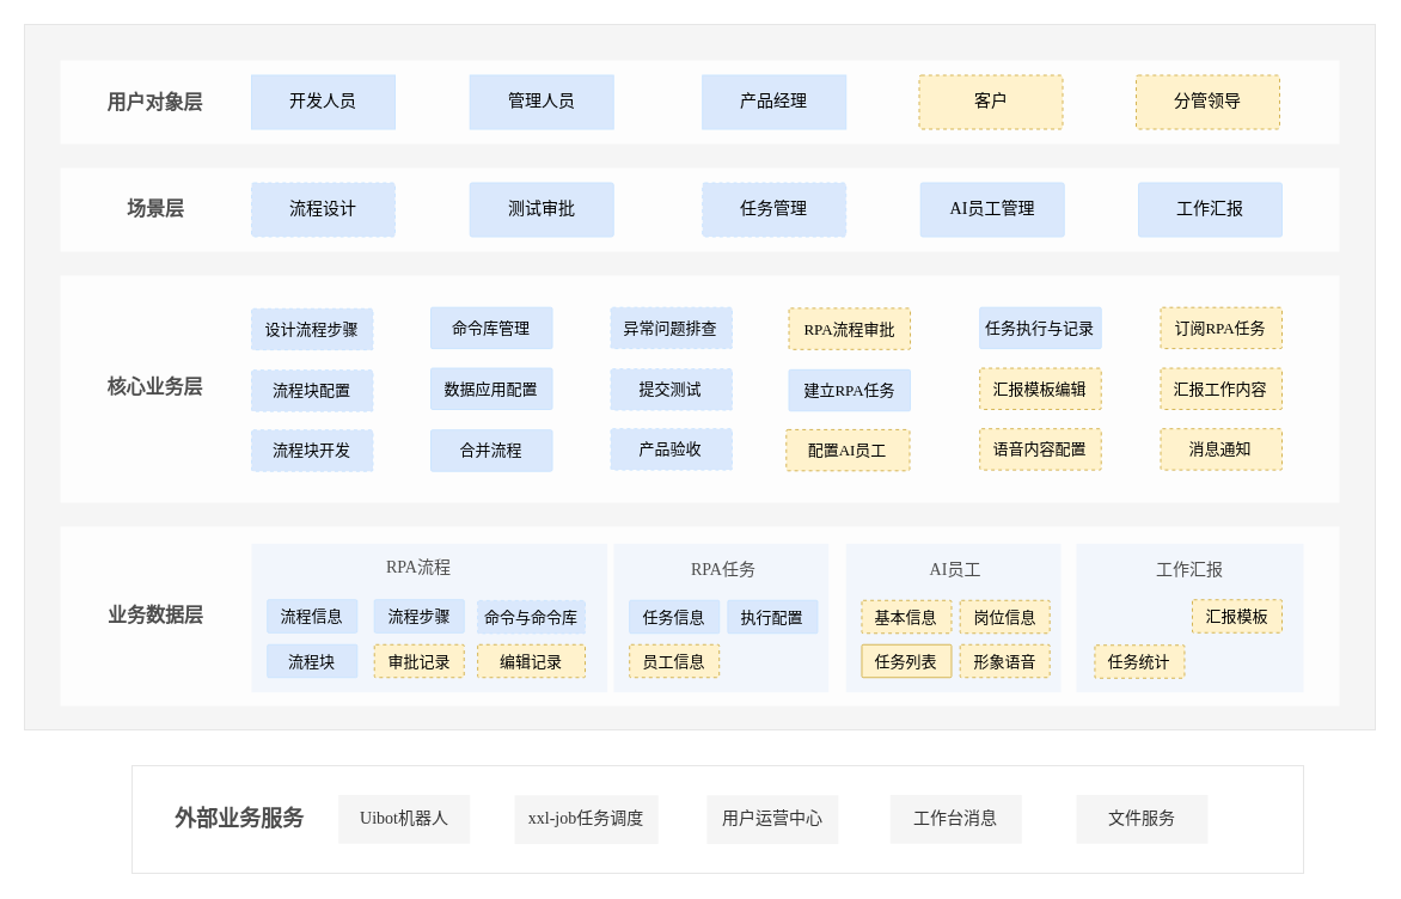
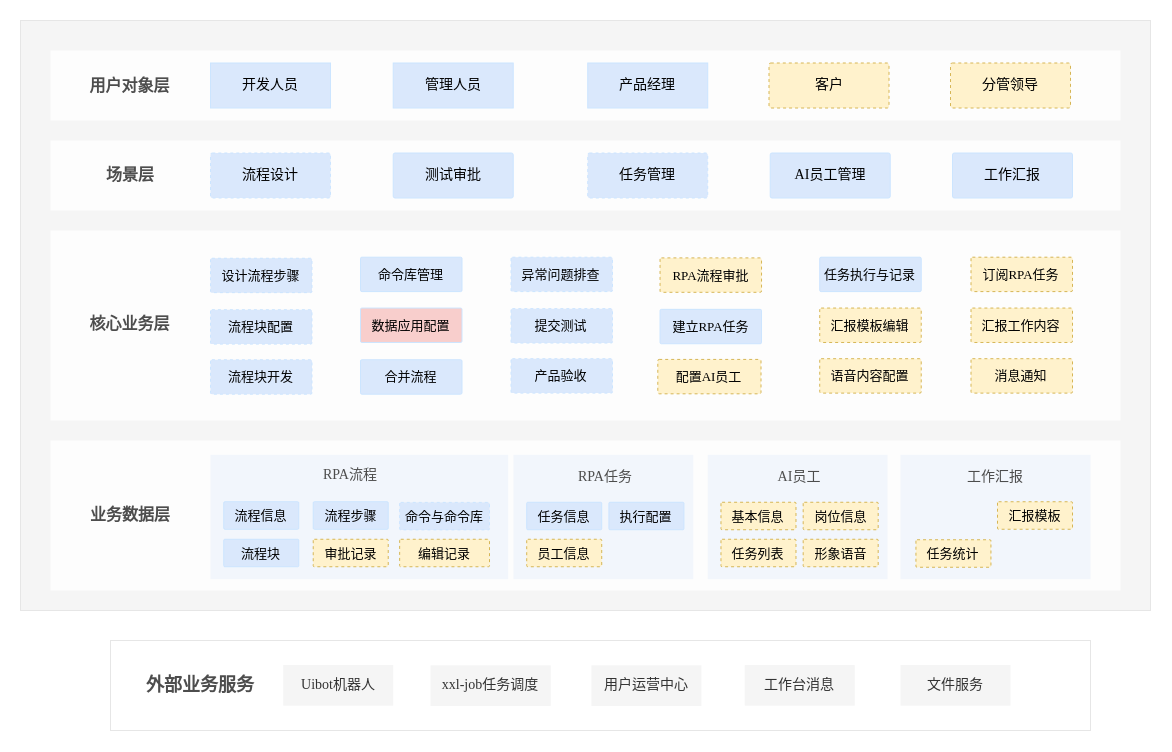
  <mxCell id="0" />
  <mxCell id="1" parent="0" />
  <mxCell id="2" value="" style="rounded=0;whiteSpace=wrap;html=1;fillColor=#f5f5f5;strokeColor=#E6E6E6;gradientDirection=south;sketch=0;fontColor=#333333;fontFamily=阿里巴巴普惠体;" parent="1" vertex="1"><mxGeometry x="20" y="20" width="1130" height="590" as="geometry" /></mxCell>
  <mxCell id="3" value="" style="rounded=1;whiteSpace=wrap;html=1;fontSize=14;strokeColor=none;arcSize=0;shadow=0;opacity=80;fontFamily=阿里巴巴普惠体;" parent="1" vertex="1"><mxGeometry x="50" y="50" width="1070" height="70" as="geometry" /></mxCell>
  <mxCell id="4" value="用户对象层" style="text;html=1;strokeColor=none;fillColor=none;align=center;verticalAlign=middle;whiteSpace=wrap;rounded=0;fontSize=16;fontStyle=1;fontColor=#4D4D4D;fontFamily=阿里巴巴普惠体;" parent="1" vertex="1"><mxGeometry x="78.39" y="70" width="102.5" height="30" as="geometry" /></mxCell>
  <mxCell id="5" value="开发人员" style="rounded=1;whiteSpace=wrap;html=1;fontSize=14;arcSize=0;fillColor=#dae8fc;strokeColor=#CCE5FF;fontStyle=0;fontFamily=阿里巴巴普惠体;" parent="1" vertex="1"><mxGeometry x="210" y="62.5" width="120" height="45" as="geometry" /></mxCell>
  <mxCell id="6" value="管理人员" style="rounded=1;whiteSpace=wrap;html=1;fontSize=14;arcSize=0;fillColor=#dae8fc;strokeColor=#CCE5FF;fontStyle=0;fontFamily=阿里巴巴普惠体;" parent="1" vertex="1"><mxGeometry x="392.73" y="62.5" width="120" height="45" as="geometry" /></mxCell>
  <mxCell id="7" value="产品经理" style="rounded=1;whiteSpace=wrap;html=1;fontSize=14;arcSize=0;fillColor=#dae8fc;strokeColor=#CCE5FF;fontStyle=0;fontFamily=阿里巴巴普惠体;" parent="1" vertex="1"><mxGeometry x="587.23" y="62.5" width="120" height="45" as="geometry" /></mxCell>
  <mxCell id="8" value="客户" style="rounded=1;whiteSpace=wrap;html=1;fontSize=14;arcSize=4;fillColor=#fff2cc;strokeColor=#d6b656;fontStyle=0;dashed=1;fontFamily=阿里巴巴普惠体;" parent="1" vertex="1"><mxGeometry x="768.5" y="62.5" width="120" height="45" as="geometry" /></mxCell>
  <mxCell id="9" value="" style="rounded=1;whiteSpace=wrap;html=1;fontSize=14;strokeColor=none;arcSize=0;shadow=0;opacity=80;fontFamily=阿里巴巴普惠体;" parent="1" vertex="1"><mxGeometry x="50" y="140" width="1070" height="70" as="geometry" /></mxCell>
  <mxCell id="10" value="场景层" style="text;html=1;strokeColor=none;fillColor=none;align=center;verticalAlign=middle;whiteSpace=wrap;rounded=0;fontSize=16;fontStyle=1;fontColor=#4D4D4D;fontFamily=阿里巴巴普惠体;" parent="1" vertex="1"><mxGeometry x="89.64" y="158.75" width="80" height="30" as="geometry" /></mxCell>
  <mxCell id="11" value="AI员工管理" style="rounded=1;whiteSpace=wrap;html=1;fontSize=14;fillColor=#dae8fc;strokeColor=#CCE5FF;arcSize=4;fontColor=default;fontStyle=0;fontFamily=阿里巴巴普惠体;" parent="1" vertex="1"><mxGeometry x="769.72" y="152.5" width="120" height="45" as="geometry" /></mxCell>
  <mxCell id="12" value="工作汇报" style="rounded=1;whiteSpace=wrap;html=1;fontSize=14;fillColor=#dae8fc;strokeColor=#CCE5FF;arcSize=4;fontColor=default;fontStyle=0;fontFamily=阿里巴巴普惠体;" parent="1" vertex="1"><mxGeometry x="952" y="152.5" width="120" height="45" as="geometry" /></mxCell>
  <mxCell id="13" value="" style="rounded=1;whiteSpace=wrap;html=1;fontSize=14;strokeColor=none;arcSize=0;shadow=0;glass=0;sketch=0;opacity=80;container=0;fontFamily=阿里巴巴普惠体;" parent="1" vertex="1"><mxGeometry x="50" y="230" width="1070" height="190" as="geometry" /></mxCell>
  <mxCell id="14" value="" style="rounded=0;whiteSpace=wrap;html=1;fontFamily=阿里巴巴普惠体;fontSize=18;strokeWidth=1;fillColor=#FFFFFF;strokeColor=#E6E6E6;" parent="1" vertex="1"><mxGeometry x="110" y="640" width="980" height="90" as="geometry" /></mxCell>
  <mxCell id="15" value="外部业务服务" style="text;html=1;strokeColor=none;fillColor=none;align=center;verticalAlign=middle;whiteSpace=wrap;rounded=0;fontSize=18;fontStyle=1;fontColor=#4D4D4D;fontFamily=阿里巴巴普惠体;" parent="1" vertex="1"><mxGeometry x="140" y="669.99" width="120" height="30" as="geometry" /></mxCell>
  <mxCell id="16" value="Uibot机器人" style="rounded=1;whiteSpace=wrap;html=1;fontSize=14;fillColor=#f5f5f5;fontColor=#333333;strokeColor=none;arcSize=0;fontFamily=阿里巴巴普惠体;" parent="1" vertex="1"><mxGeometry x="282.73" y="664.53" width="110" height="40.62" as="geometry" /></mxCell>
  <mxCell id="17" value="xxl-job任务调度" style="rounded=1;whiteSpace=wrap;html=1;fontSize=14;fillColor=#f5f5f5;fontColor=#333333;strokeColor=none;arcSize=0;fontFamily=阿里巴巴普惠体;" parent="1" vertex="1"><mxGeometry x="430" y="664.84" width="120.23" height="40.62" as="geometry" /></mxCell>
  <mxCell id="18" value="用户运营中心" style="rounded=1;whiteSpace=wrap;html=1;fontSize=14;fillColor=#f5f5f5;fontColor=#333333;strokeColor=none;arcSize=0;fontFamily=阿里巴巴普惠体;" parent="1" vertex="1"><mxGeometry x="590.91" y="664.84" width="110" height="40.62" as="geometry" /></mxCell>
  <mxCell id="19" value="" style="rounded=1;whiteSpace=wrap;html=1;fontSize=14;strokeColor=none;arcSize=0;shadow=0;labelBackgroundColor=none;sketch=0;opacity=80;fontFamily=阿里巴巴普惠体;" parent="1" vertex="1"><mxGeometry x="50" y="440" width="1070" height="150" as="geometry" /></mxCell>
  <mxCell id="20" value="业务数据层" style="text;html=1;strokeColor=none;fillColor=none;align=center;verticalAlign=middle;whiteSpace=wrap;rounded=0;fontSize=16;fontColor=#4D4D4D;fontStyle=1;fontFamily=阿里巴巴普惠体;" parent="1" vertex="1"><mxGeometry x="82.76" y="498.75" width="93.75" height="30" as="geometry" /></mxCell>
  <mxCell id="21" value="" style="rounded=1;whiteSpace=wrap;html=1;fontSize=14;fillColor=#F2F6FC;strokeColor=none;fontColor=#333333;arcSize=0;fontFamily=阿里巴巴普惠体;fontStyle=0" parent="1" vertex="1"><mxGeometry x="512.96" y="454.25" width="179.77" height="124.5" as="geometry" /></mxCell>
  <mxCell id="22" value="RPA任务" style="text;html=1;strokeColor=none;fillColor=none;align=center;verticalAlign=middle;whiteSpace=wrap;rounded=0;fontSize=14;horizontal=1;fontStyle=0;fontColor=#4D4D4D;fontFamily=阿里巴巴普惠体;" parent="1" vertex="1"><mxGeometry x="569.96" y="461.75" width="70" height="30" as="geometry" /></mxCell>
  <mxCell id="23" value="任务信息" style="rounded=1;whiteSpace=wrap;html=1;fontSize=13;fillColor=#dae8fc;strokeColor=#CCE5FF;arcSize=4;fontStyle=0;fontColor=default;fontFamily=阿里巴巴普惠体;" parent="1" vertex="1"><mxGeometry x="526.21" y="501.75" width="75" height="27.5" as="geometry" /></mxCell>
  <mxCell id="24" value="执行配置" style="rounded=1;whiteSpace=wrap;html=1;fontSize=13;fillColor=#dae8fc;strokeColor=#CCE5FF;arcSize=4;fontStyle=0;fontColor=default;fontFamily=阿里巴巴普惠体;" parent="1" vertex="1"><mxGeometry x="608.41" y="501.75" width="75" height="27.5" as="geometry" /></mxCell>
  <mxCell id="25" value="工作台消息" style="rounded=1;whiteSpace=wrap;html=1;fontSize=14;fillColor=#f5f5f5;fontColor=#333333;strokeColor=none;arcSize=0;fontFamily=阿里巴巴普惠体;" parent="1" vertex="1"><mxGeometry x="744.23" y="664.53" width="110" height="40.62" as="geometry" /></mxCell>
  <mxCell id="26" value="分管领导" style="rounded=1;whiteSpace=wrap;html=1;fontSize=14;arcSize=4;fillColor=#fff2cc;strokeColor=#d6b656;fontStyle=0;dashed=1;fontFamily=阿里巴巴普惠体;" parent="1" vertex="1"><mxGeometry x="950" y="62.5" width="120" height="45" as="geometry" /></mxCell>
  <mxCell id="27" value="任务管理" style="rounded=1;whiteSpace=wrap;html=1;fontSize=14;fillColor=#dae8fc;strokeColor=#CCE5FF;arcSize=4;fontColor=default;fontStyle=0;dashed=1;fontFamily=阿里巴巴普惠体;" parent="1" vertex="1"><mxGeometry x="587.23" y="152.5" width="120" height="45" as="geometry" /></mxCell>
  <mxCell id="28" value="测试审批" style="rounded=1;whiteSpace=wrap;html=1;fontSize=14;arcSize=4;fillColor=#dae8fc;strokeColor=#CCE5FF;fontStyle=0;fontFamily=阿里巴巴普惠体;" parent="1" vertex="1"><mxGeometry x="392.73" y="152.5" width="120" height="45" as="geometry" /></mxCell>
  <mxCell id="29" value="建立RPA任务" style="rounded=1;whiteSpace=wrap;html=1;fontSize=13;fillColor=#dae8fc;strokeColor=#CCE5FF;fontColor=default;arcSize=4;fontStyle=0;fontFamily=阿里巴巴普惠体;" parent="1" vertex="1"><mxGeometry x="659.542" y="308.847" width="101.499" height="34.412" as="geometry" /></mxCell>
  <mxCell id="30" value="任务执行与记录" style="rounded=1;whiteSpace=wrap;html=1;fontSize=13;fillColor=#dae8fc;strokeColor=#CCE5FF;fontColor=default;arcSize=4;fontStyle=0;fontFamily=阿里巴巴普惠体;" parent="1" vertex="1"><mxGeometry x="819.228" y="256.689" width="101.499" height="34.412" as="geometry" /></mxCell>
  <mxCell id="31" value="订阅RPA任务" style="rounded=1;whiteSpace=wrap;html=1;fontSize=13;fillColor=#fff2cc;strokeColor=#d6b656;fontColor=default;arcSize=4;fontStyle=0;fontFamily=阿里巴巴普惠体;dashed=1;" parent="1" vertex="1"><mxGeometry x="970.499" y="256.689" width="101.499" height="34.412" as="geometry" /></mxCell>
  <mxCell id="32" value="汇报模板编辑" style="rounded=1;whiteSpace=wrap;html=1;fontSize=13;fillColor=#fff2cc;strokeColor=#d6b656;fontColor=default;arcSize=4;fontStyle=0;fontFamily=阿里巴巴普惠体;dashed=1;" parent="1" vertex="1"><mxGeometry x="819.228" y="307.557" width="101.499" height="34.412" as="geometry" /></mxCell>
  <mxCell id="33" value="汇报工作内容" style="rounded=1;whiteSpace=wrap;html=1;fontSize=13;fillColor=#fff2cc;strokeColor=#d6b656;fontColor=default;arcSize=4;fontStyle=0;fontFamily=阿里巴巴普惠体;dashed=1;" parent="1" vertex="1"><mxGeometry x="970.499" y="307.557" width="101.499" height="34.412" as="geometry" /></mxCell>
  <mxCell id="34" value="RPA流程审批" style="rounded=1;whiteSpace=wrap;html=1;fontSize=13;fillColor=#fff2cc;strokeColor=#d6b656;fontColor=default;arcSize=4;fontStyle=0;fontFamily=阿里巴巴普惠体;dashed=1;" parent="1" vertex="1"><mxGeometry x="659.542" y="257.397" width="101.499" height="34.412" as="geometry" /></mxCell>
  <mxCell id="35" value="提交测试" style="rounded=1;whiteSpace=wrap;html=1;fontSize=13;fillColor=#dae8fc;strokeColor=#CCE5FF;fontColor=default;arcSize=4;fontStyle=0;fontFamily=阿里巴巴普惠体;dashed=1;" parent="1" vertex="1"><mxGeometry x="510.497" y="308.147" width="101.499" height="34.412" as="geometry" /></mxCell>
  <mxCell id="36" value="合并流程" style="rounded=1;whiteSpace=wrap;html=1;fontSize=13;fillColor=#dae8fc;strokeColor=#CCE5FF;fontColor=default;arcSize=4;fontStyle=0;fontFamily=阿里巴巴普惠体;" parent="1" vertex="1"><mxGeometry x="359.997" y="359.253" width="101.499" height="34.412" as="geometry" /></mxCell>
  <mxCell id="37" value="核心业务层" style="text;html=1;strokeColor=none;fillColor=none;align=center;verticalAlign=middle;whiteSpace=wrap;rounded=0;fontSize=16;fontColor=#4D4D4D;fontStyle=1;fontFamily=阿里巴巴普惠体;" parent="1" vertex="1"><mxGeometry x="80.003" y="307.91" width="99.265" height="30" as="geometry" /></mxCell>
  <mxCell id="38" value="语音内容配置" style="rounded=1;whiteSpace=wrap;html=1;fontSize=13;fillColor=#fff2cc;strokeColor=#d6b656;fontColor=default;arcSize=4;fontStyle=0;dashed=1;fontFamily=阿里巴巴普惠体;" parent="1" vertex="1"><mxGeometry x="819.228" y="358.207" width="101.499" height="34.412" as="geometry" /></mxCell>
  <mxCell id="39" value="消息通知" style="rounded=1;whiteSpace=wrap;html=1;fontSize=13;fillColor=#fff2cc;strokeColor=#d6b656;fontColor=default;arcSize=4;fontStyle=0;dashed=1;fontFamily=阿里巴巴普惠体;" parent="1" vertex="1"><mxGeometry x="970.498" y="358.207" width="101.499" height="34.412" as="geometry" /></mxCell>
  <mxCell id="40" value="产品验收" style="rounded=1;whiteSpace=wrap;html=1;fontSize=13;fillColor=#dae8fc;strokeColor=#CCE5FF;fontColor=default;arcSize=4;fontStyle=0;dashed=1;fontFamily=阿里巴巴普惠体;" parent="1" vertex="1"><mxGeometry x="510.498" y="358.207" width="101.499" height="34.412" as="geometry" /></mxCell>
  <mxCell id="41" value="配置AI员工" style="rounded=1;whiteSpace=wrap;html=1;fontSize=13;fillColor=#fff2cc;strokeColor=#d6b656;fontColor=default;arcSize=4;fontStyle=0;dashed=1;fontFamily=阿里巴巴普惠体;" parent="1" vertex="1"><mxGeometry x="657.31" y="358.91" width="103.19" height="34.41" as="geometry" /></mxCell>
  <mxCell id="42" value="" style="rounded=1;whiteSpace=wrap;html=1;fontSize=14;fillColor=#F2F6FC;strokeColor=none;fontColor=#333333;arcSize=0;fontFamily=阿里巴巴普惠体;fontStyle=0" parent="1" vertex="1"><mxGeometry x="210" y="454.25" width="297.65" height="124.5" as="geometry" /></mxCell>
  <mxCell id="43" value="RPA流程" style="text;html=1;strokeColor=none;fillColor=none;align=center;verticalAlign=middle;whiteSpace=wrap;rounded=0;fontSize=14;horizontal=1;fontStyle=0;fontColor=#4D4D4D;fontFamily=阿里巴巴普惠体;" parent="1" vertex="1"><mxGeometry x="315.23" y="460" width="70" height="30" as="geometry" /></mxCell>
  <mxCell id="44" value="流程步骤" style="rounded=1;whiteSpace=wrap;html=1;fontSize=13;fillColor=#dae8fc;strokeColor=#CCE5FF;fontStyle=0;arcSize=4;fontFamily=阿里巴巴普惠体;" parent="1" vertex="1"><mxGeometry x="312.73" y="501.25" width="75" height="27.5" as="geometry" /></mxCell>
  <mxCell id="45" value="审批记录" style="rounded=1;whiteSpace=wrap;html=1;fontSize=13;fillColor=#fff2cc;strokeColor=#d6b656;fontStyle=0;arcSize=4;fontColor=default;dashed=1;fontFamily=阿里巴巴普惠体;" parent="1" vertex="1"><mxGeometry x="312.73" y="538.75" width="75" height="27.5" as="geometry" /></mxCell>
  <mxCell id="46" value="编辑记录" style="rounded=1;whiteSpace=wrap;html=1;fontSize=13;fillColor=#fff2cc;strokeColor=#d6b656;fontStyle=0;arcSize=4;fontColor=default;dashed=1;fontFamily=阿里巴巴普惠体;" parent="1" vertex="1"><mxGeometry x="399.15" y="538.75" width="89.85" height="27.5" as="geometry" /></mxCell>
  <mxCell id="47" value="命令与命令库" style="rounded=1;whiteSpace=wrap;html=1;fontSize=13;fillColor=#dae8fc;strokeColor=#CCE5FF;fontStyle=0;arcSize=4;fontFamily=阿里巴巴普惠体;dashed=1;" parent="1" vertex="1"><mxGeometry x="399.15" y="501.88" width="89.85" height="27.5" as="geometry" /></mxCell>
  <mxCell id="48" value="" style="rounded=1;whiteSpace=wrap;html=1;fontSize=14;fillColor=#F2F6FC;strokeColor=none;fontColor=#333333;arcSize=0;fontFamily=阿里巴巴普惠体;fontStyle=0" parent="1" vertex="1"><mxGeometry x="900" y="454.25" width="190" height="124.5" as="geometry" /></mxCell>
  <mxCell id="49" value="工作汇报" style="text;html=1;strokeColor=none;fillColor=none;align=center;verticalAlign=middle;whiteSpace=wrap;rounded=0;fontSize=14;horizontal=1;fontStyle=0;fontColor=#4D4D4D;fontFamily=阿里巴巴普惠体;" parent="1" vertex="1"><mxGeometry x="960" y="461.75" width="70" height="30" as="geometry" /></mxCell>
  <mxCell id="50" value="员工信息" style="rounded=1;whiteSpace=wrap;html=1;fontSize=13;fillColor=#fff2cc;strokeColor=#d6b656;arcSize=4;fontStyle=0;fontColor=default;fontFamily=阿里巴巴普惠体;dashed=1;" parent="1" vertex="1"><mxGeometry x="526.21" y="538.75" width="75" height="27.5" as="geometry" /></mxCell>
  <mxCell id="51" value="任务统计" style="rounded=1;whiteSpace=wrap;html=1;fontSize=13;fillColor=#fff2cc;strokeColor=#d6b656;arcSize=4;fontStyle=0;fontColor=default;dashed=1;fontFamily=阿里巴巴普惠体;" parent="1" vertex="1"><mxGeometry x="915.45" y="539.25" width="75" height="27.5" as="geometry" /></mxCell>
  <mxCell id="52" value="汇报模板" style="rounded=1;whiteSpace=wrap;html=1;fontSize=13;fillColor=#fff2cc;strokeColor=#d6b656;arcSize=4;fontStyle=0;fontColor=default;dashed=1;fontFamily=阿里巴巴普惠体;" parent="1" vertex="1"><mxGeometry x="997" y="501.25" width="75" height="27.5" as="geometry" /></mxCell>
  <mxCell id="53" value="文件服务" style="rounded=1;whiteSpace=wrap;html=1;fontSize=14;fillColor=#f5f5f5;fontColor=#333333;strokeColor=none;arcSize=0;fontFamily=阿里巴巴普惠体;" parent="1" vertex="1"><mxGeometry x="900" y="664.53" width="110" height="40.62" as="geometry" /></mxCell>
  <mxCell id="54" value="流程块配置" style="rounded=1;whiteSpace=wrap;html=1;fontSize=13;fillColor=#dae8fc;strokeColor=#CCE5FF;arcSize=4;fontStyle=0;dashed=1;fontFamily=阿里巴巴普惠体;" parent="1" vertex="1"><mxGeometry x="209.997" y="309.197" width="101.499" height="34.412" as="geometry" /></mxCell>
  <mxCell id="55" value="设计流程步骤" style="rounded=1;whiteSpace=wrap;html=1;fontSize=13;fillColor=#dae8fc;strokeColor=#CCE5FF;arcSize=4;fontStyle=0;dashed=1;fontFamily=阿里巴巴普惠体;" parent="1" vertex="1"><mxGeometry x="209.997" y="257.743" width="101.499" height="34.412" as="geometry" /></mxCell>
  <mxCell id="56" value="流程块开发" style="rounded=1;whiteSpace=wrap;html=1;fontSize=13;fillColor=#dae8fc;strokeColor=#CCE5FF;fontColor=default;arcSize=4;fontStyle=0;dashed=1;fontFamily=阿里巴巴普惠体;" parent="1" vertex="1"><mxGeometry x="209.998" y="359.257" width="101.499" height="34.412" as="geometry" /></mxCell>
  <mxCell id="57" value="流程信息" style="rounded=1;whiteSpace=wrap;html=1;fontSize=13;fillColor=#dae8fc;strokeColor=#CCE5FF;fontStyle=0;arcSize=4;fontFamily=阿里巴巴普惠体;" parent="1" vertex="1"><mxGeometry x="223.25" y="501.25" width="75" height="27.5" as="geometry" /></mxCell>
  <mxCell id="58" value="流程块" style="rounded=1;whiteSpace=wrap;html=1;fontSize=13;fillColor=#dae8fc;strokeColor=#CCE5FF;fontStyle=0;arcSize=4;fontFamily=阿里巴巴普惠体;" parent="1" vertex="1"><mxGeometry x="223.25" y="538.75" width="75" height="27.5" as="geometry" /></mxCell>
  <mxCell id="59" value="流程设计" style="rounded=1;whiteSpace=wrap;html=1;fontSize=14;fillColor=#dae8fc;strokeColor=#CCE5FF;arcSize=4;fontColor=default;fontStyle=0;dashed=1;fontFamily=阿里巴巴普惠体;" parent="1" vertex="1"><mxGeometry x="210" y="152.5" width="120" height="45" as="geometry" /></mxCell>
  <mxCell id="60" value="命令库管理" style="rounded=1;whiteSpace=wrap;html=1;fontSize=13;fillColor=#dae8fc;strokeColor=#CCE5FF;fontColor=default;arcSize=4;fontStyle=0;fontFamily=阿里巴巴普惠体;" parent="1" vertex="1"><mxGeometry x="359.999" y="256.689" width="101.499" height="34.412" as="geometry" /></mxCell>
- <mxCell id="61" value="数据应用配置" style="rounded=1;whiteSpace=wrap;html=1;fontSize=13;fillColor=#dae8fc;strokeColor=#CCE5FF;fontColor=default;arcSize=4;fontStyle=0;fontFamily=阿里巴巴普惠体;" parent="1" vertex="1"><mxGeometry x="359.999" y="307.557" width="101.499" height="34.412" as="geometry" /></mxCell>
+ <mxCell id="61" value="数据应用配置" style="rounded=1;whiteSpace=wrap;html=1;fontSize=13;fillColor=#f8cecc;strokeColor=#CCE5FF;fontColor=default;arcSize=4;fontStyle=0;fontFamily=阿里巴巴普惠体;" parent="1" vertex="1"><mxGeometry x="359.999" y="307.557" width="101.499" height="34.412" as="geometry" /></mxCell>
  <mxCell id="62" value="异常问题排查" style="rounded=1;whiteSpace=wrap;html=1;fontSize=13;fillColor=#dae8fc;strokeColor=#CCE5FF;fontColor=default;arcSize=4;fontStyle=0;dashed=1;fontFamily=阿里巴巴普惠体;" parent="1" vertex="1"><mxGeometry x="510.498" y="256.687" width="101.499" height="34.412" as="geometry" /></mxCell>
  <mxCell id="63" value="" style="rounded=1;whiteSpace=wrap;html=1;fontSize=14;fillColor=#F2F6FC;strokeColor=none;fontColor=#333333;arcSize=0;fontFamily=阿里巴巴普惠体;fontStyle=0" parent="1" vertex="1"><mxGeometry x="707.23" y="454.25" width="179.77" height="124.5" as="geometry" /></mxCell>
  <mxCell id="64" value="AI员工" style="text;html=1;strokeColor=none;fillColor=none;align=center;verticalAlign=middle;whiteSpace=wrap;rounded=0;fontSize=14;horizontal=1;fontStyle=0;fontColor=#4D4D4D;fontFamily=阿里巴巴普惠体;" parent="1" vertex="1"><mxGeometry x="764.23" y="461.75" width="70" height="30" as="geometry" /></mxCell>
  <mxCell id="65" value="基本信息" style="rounded=1;whiteSpace=wrap;html=1;fontSize=13;fillColor=#fff2cc;strokeColor=#d6b656;arcSize=4;fontStyle=0;fontColor=default;fontFamily=阿里巴巴普惠体;dashed=1;" parent="1" vertex="1"><mxGeometry x="720.48" y="501.75" width="75" height="27.5" as="geometry" /></mxCell>
  <mxCell id="66" value="岗位信息" style="rounded=1;whiteSpace=wrap;html=1;fontSize=13;fillColor=#fff2cc;strokeColor=#d6b656;arcSize=4;fontStyle=0;fontColor=default;fontFamily=阿里巴巴普惠体;dashed=1;" parent="1" vertex="1"><mxGeometry x="802.68" y="501.75" width="75" height="27.5" as="geometry" /></mxCell>
  <mxCell id="67" value="形象语音" style="rounded=1;whiteSpace=wrap;html=1;fontSize=13;fillColor=#fff2cc;strokeColor=#d6b656;arcSize=4;fontStyle=0;fontColor=default;fontFamily=阿里巴巴普惠体;dashed=1;" parent="1" vertex="1"><mxGeometry x="802.68" y="538.75" width="75" height="27.5" as="geometry" /></mxCell>
- <mxCell id="68" value="任务列表" style="rounded=1;whiteSpace=wrap;html=1;fontSize=13;fillColor=#fff2cc;strokeColor=#d6b656;arcSize=4;fontStyle=0;fontColor=default;fontFamily=阿里巴巴普惠体;dashed=0;" parent="1" vertex="1"><mxGeometry x="720.48" y="538.75" width="75" height="27.5" as="geometry" /></mxCell>
+ <mxCell id="68" value="任务列表" style="rounded=1;whiteSpace=wrap;html=1;fontSize=13;fillColor=#fff2cc;strokeColor=#d6b656;arcSize=4;fontStyle=0;fontColor=default;fontFamily=阿里巴巴普惠体;dashed=1;" parent="1" vertex="1"><mxGeometry x="720.48" y="538.75" width="75" height="27.5" as="geometry" /></mxCell>
